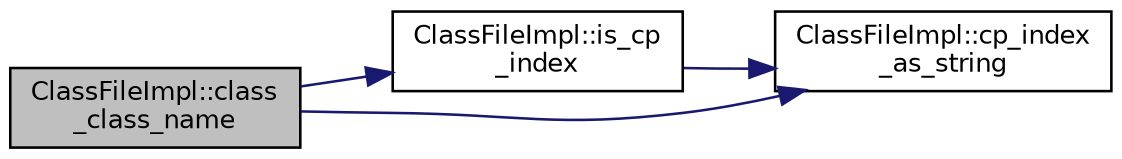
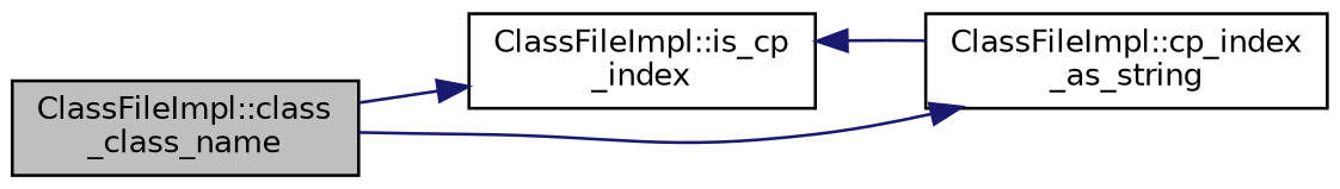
  digraph {
    rankdir=LR
    node [color=black fontname=Helvetica fontsize=10 shape=record]
    edge [color=midnightblue fontname=Helvetica fontsize=10 labelfontname=Helvetica labelfontsize=10 style=solid]
    n1 [fillcolor=grey75 fontcolor=black height=0.2 label="ClassFileImpl::class\l_class_name" style=filled width=0.4]
    n2 [height=0.2 label="ClassFileImpl::is_cp\l_index" width=0.4]
    n3 [height=0.2 label="ClassFileImpl::cp_index\l_as_string" width=0.4]
    n1 -> n2
    n1 -> n3
-   n2 -> n3
+   n3 -> n2
  }
